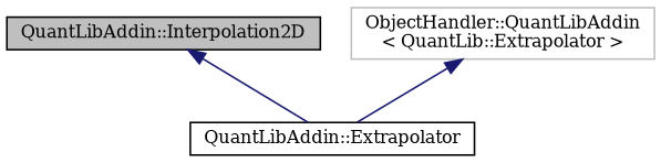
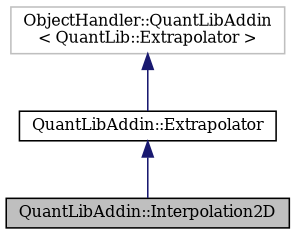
  digraph {
    fontname="DejaVu Serif"
    node [color=black fillcolor=white fontname="DejaVu Serif" fontsize=10 shape=record style=filled]
    edge [color=midnightblue dir=back fontname="DejaVu Serif" fontsize=10 labelfontname=Helvetica labelfontsize=10 style=solid]
    n1 [fillcolor=grey75 fontcolor=black height=0.2 label="QuantLibAddin::Interpolation2D" width=0.4]
    n2 [height=0.2 label="QuantLibAddin::Extrapolator" width=0.4]
    n3 [color=grey75 height=0.2 label="ObjectHandler::QuantLibAddin\l\< QuantLib::Extrapolator \>" width=0.4]
-   n1 -> n2
+   n2 -> n1
    n3 -> n2
  }
